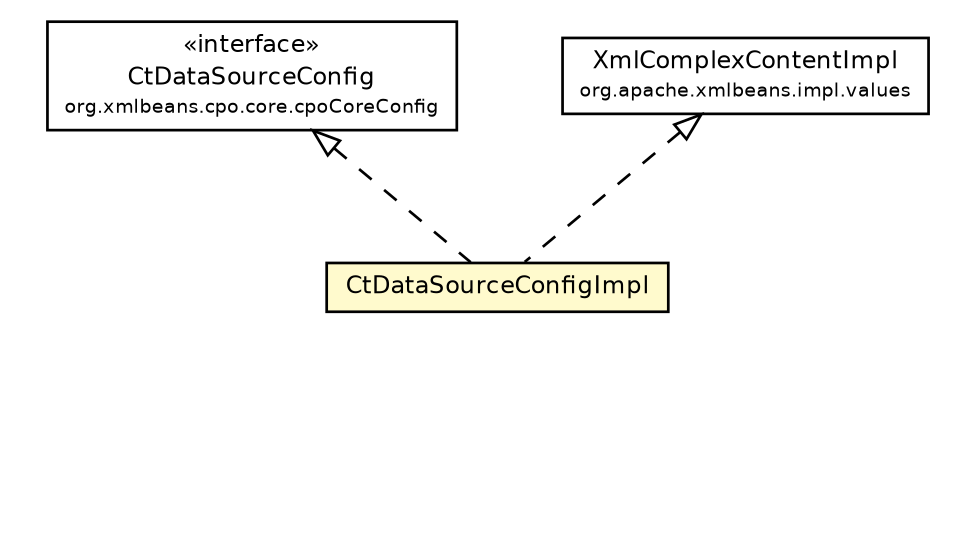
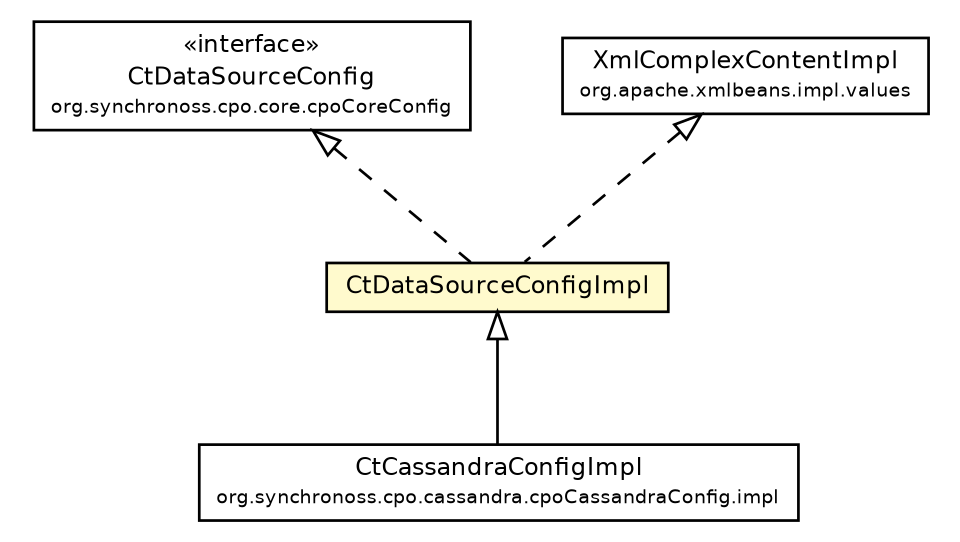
  digraph {
    node [fontcolor=black fontname=Helvetica fontsize=9.0 shape=plaintext]
    edge [arrowtail=empty dir=back fontname=Helvetica fontsize=10 headport=p labelfontname=Helvetica labelfontsize=10 style=dashed tailport=p]
-   n1 [label=<<table border="0" cellborder="1" cellspacing="0" cellpadding="2" port="p" href="../CtDataSourceConfig.html"> 		<tr><td><table border="0" cellspacing="0" cellpadding="1"> 			<tr><td> &laquo;interface&raquo; </td></tr> 			<tr><td> CtDataSourceConfig </td></tr> 			<tr><td><font point-size="7.0"> org.xmlbeans.cpo.core.cpoCoreConfig </font></td></tr> 		</table></td></tr> 		</table>>]
+   n1 [label=<<table border="0" cellborder="1" cellspacing="0" cellpadding="2" port="p" href="../CtDataSourceConfig.html"> 		<tr><td><table border="0" cellspacing="0" cellpadding="1"> 			<tr><td> &laquo;interface&raquo; </td></tr> 			<tr><td> CtDataSourceConfig </td></tr> 			<tr><td><font point-size="7.0"> org.synchronoss.cpo.core.cpoCoreConfig </font></td></tr> 		</table></td></tr> 		</table>>]
    n2 [label=<<table border="0" cellborder="1" cellspacing="0" cellpadding="2" port="p" bgcolor="lemonChiffon" href="./CtDataSourceConfigImpl.html"> 		<tr><td><table border="0" cellspacing="0" cellpadding="1"> 			<tr><td> CtDataSourceConfigImpl </td></tr> 		</table></td></tr> 		</table>>]
+   n3 [label=<<table border="0" cellborder="1" cellspacing="0" cellpadding="2" port="p" href="../../../cassandra/cpoCassandraConfig/impl/CtCassandraConfigImpl.html"> 		<tr><td><table border="0" cellspacing="0" cellpadding="1"> 			<tr><td> CtCassandraConfigImpl </td></tr> 			<tr><td><font point-size="7.0"> org.synchronoss.cpo.cassandra.cpoCassandraConfig.impl </font></td></tr> 		</table></td></tr> 		</table>>]
    n4 [label=<<table border="0" cellborder="1" cellspacing="0" cellpadding="2" port="p" href="http://java.sun.com/j2se/1.4.2/docs/api/org/apache/xmlbeans/impl/values/XmlComplexContentImpl.html"> 		<tr><td><table border="0" cellspacing="0" cellpadding="1"> 			<tr><td> XmlComplexContentImpl </td></tr> 			<tr><td><font point-size="7.0"> org.apache.xmlbeans.impl.values </font></td></tr> 		</table></td></tr> 		</table>>]
    n1 -> n2
+   n2 -> n3 [style=""]
    n4 -> n2
  }
